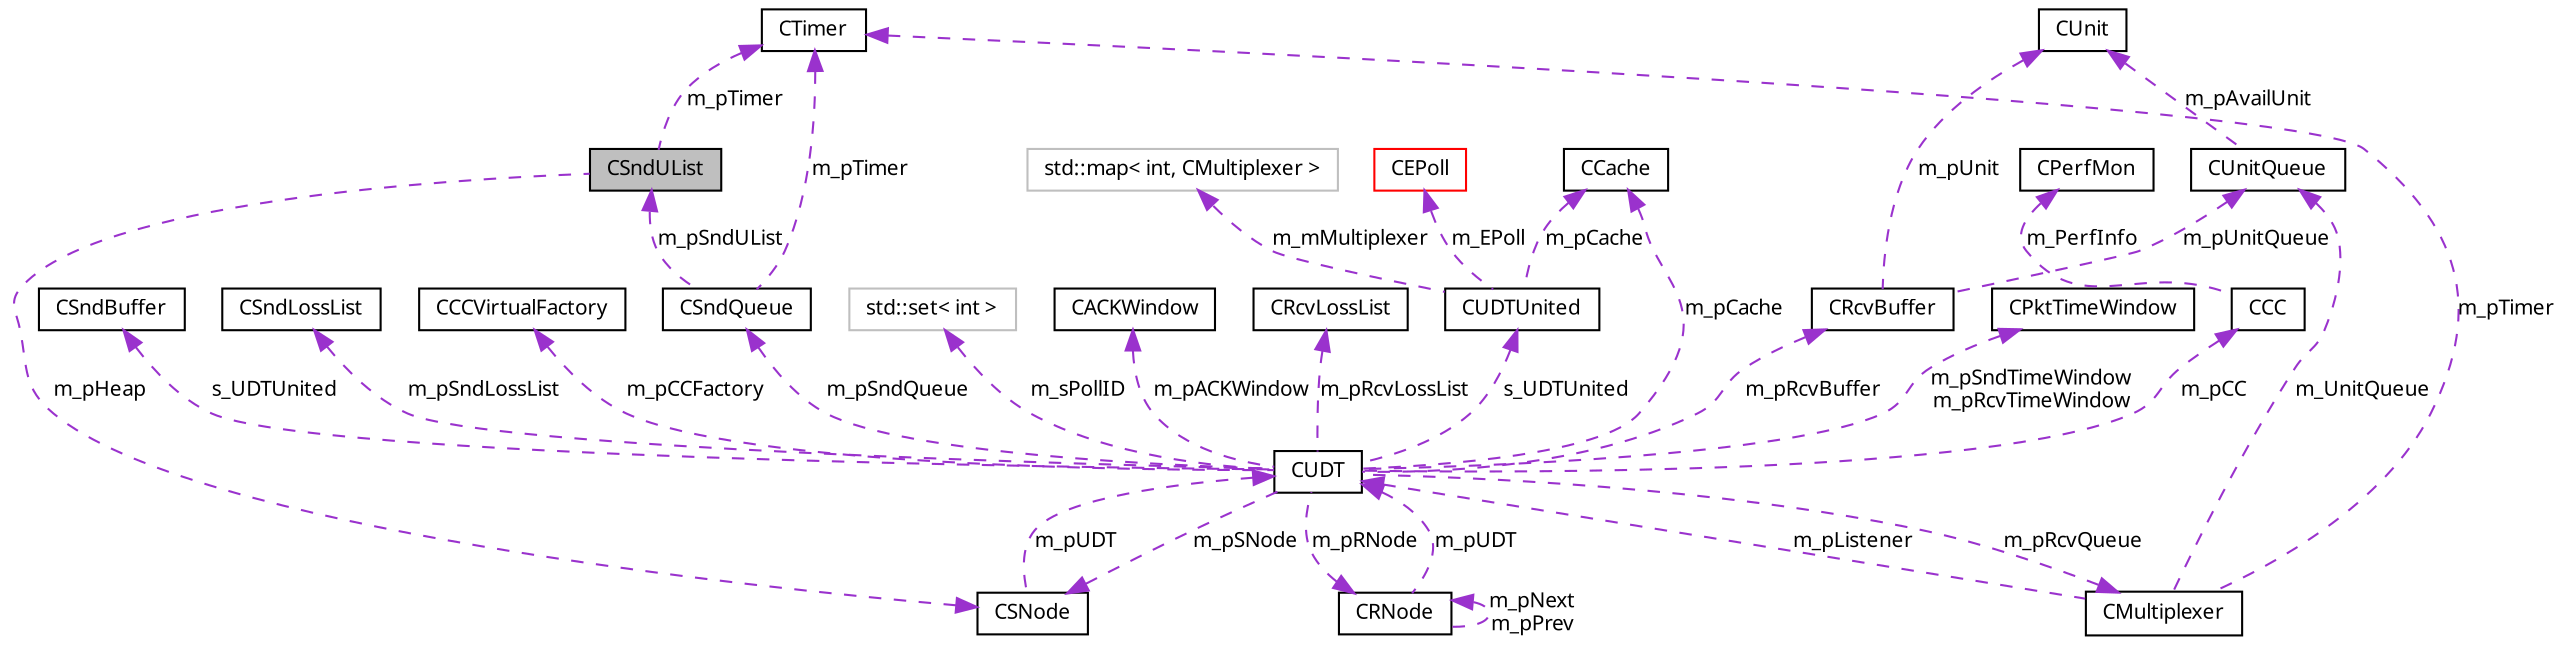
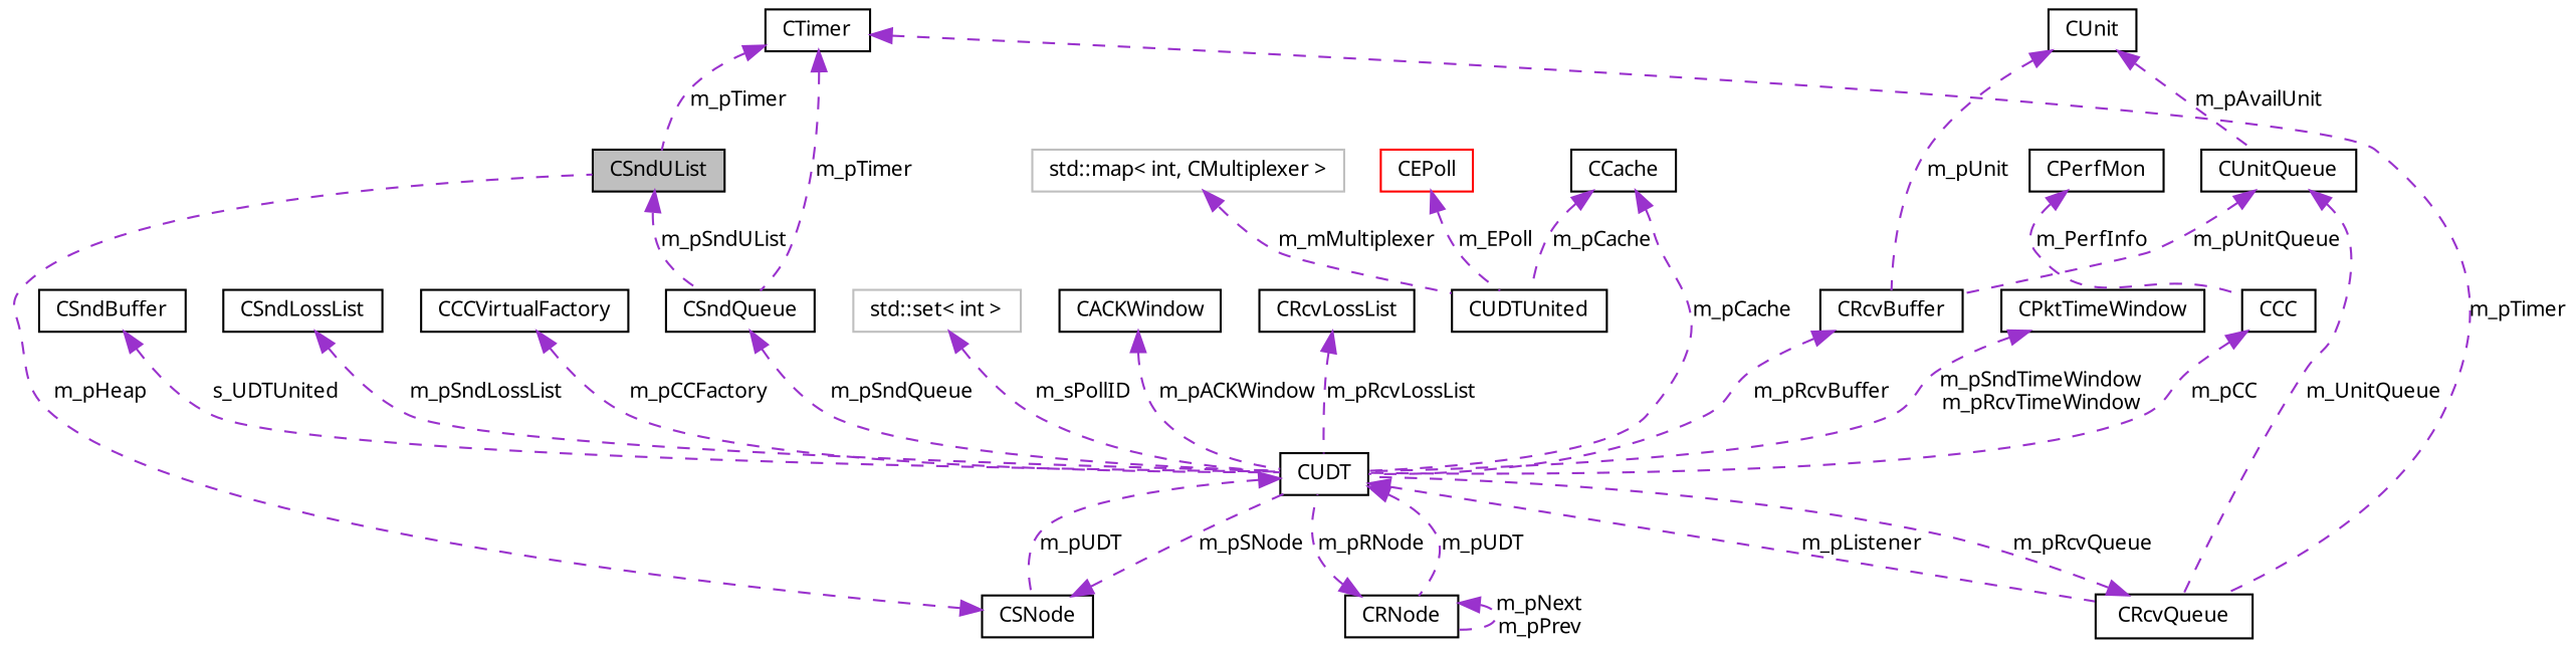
  digraph {
    node [color=black fontname="FreeSans.ttf" fontsize=10 shape=record]
    edge [color=darkorchid3 dir=back fontname="FreeSans.ttf" fontsize=10 labelfontname="FreeSans.ttf" labelfontsize=10 style=dashed]
    n1 [fillcolor=grey75 fontcolor=black height=0.2 label=CSndUList style=filled width=0.4]
    n2 [height=0.2 label=CSndQueue width=0.4]
    n3 [height=0.2 label=CUDT width=0.4]
    n4 [height=0.2 label=CTimer width=0.4]
-   n5 [height=0.2 label=CMultiplexer width=0.4]
+   n5 [height=0.2 label=CRcvQueue width=0.4]
    n6 [height=0.2 label=CSNode width=0.4]
    n7 [height=0.2 label=CRNode width=0.4]
    n8 [color=grey75 height=0.2 label="std::set\< int \>" width=0.4]
    n9 [height=0.2 label=CACKWindow width=0.4]
    n10 [height=0.2 label=CPktTimeWindow width=0.4]
    n11 [height=0.2 label=CSndBuffer width=0.4]
    n12 [height=0.2 label=CSndLossList width=0.4]
    n13 [height=0.2 label=CCCVirtualFactory width=0.4]
    n14 [height=0.2 label=CRcvBuffer width=0.4]
    n15 [height=0.2 label=CUnit width=0.4]
    n16 [height=0.2 label=CUnitQueue width=0.4]
    n17 [height=0.2 label=CUDTUnited width=0.4]
    n18 [color=grey75 height=0.2 label="std::map\< int, CMultiplexer \>" width=0.4]
    n19 [color=red height=0.2 label=CEPoll width=0.4]
    n20 [height=0.2 label=CCache width=0.4]
    n21 [height=0.2 label=CRcvLossList width=0.4]
    n22 [height=0.2 label=CCC width=0.4]
    n23 [height=0.2 label=CPerfMon width=0.4]
    n1 -> n2 [label=m_pSndUList]
    n2 -> n3 [label=m_pSndQueue]
    n3 -> n5 [label=m_pListener]
    n3 -> n6 [label=m_pUDT]
    n3 -> n7 [label=m_pUDT]
    n4 -> n1 [label=m_pTimer]
    n4 -> n2 [label=m_pTimer]
    n4 -> n5 [label=m_pTimer]
    n5 -> n3 [label=m_pRcvQueue]
    n6 -> n1 [label=m_pHeap]
    n6 -> n3 [label=m_pSNode]
    n7 -> n3 [label=m_pRNode]
    n7 -> n7 [label="m_pNext\nm_pPrev"]
    n8 -> n3 [label=m_sPollID]
    n9 -> n3 [label=m_pACKWindow]
    n10 -> n3 [label="m_pSndTimeWindow\nm_pRcvTimeWindow"]
    n11 -> n3 [label=s_UDTUnited]
    n12 -> n3 [label=m_pSndLossList]
    n13 -> n3 [label=m_pCCFactory]
    n14 -> n3 [label=m_pRcvBuffer]
    n15 -> n14 [label=m_pUnit]
    n15 -> n16 [label=m_pAvailUnit]
    n16 -> n5 [label=m_UnitQueue]
    n16 -> n14 [label=m_pUnitQueue]
-   n17 -> n3 [label=s_UDTUnited]
    n18 -> n17 [label=m_mMultiplexer]
    n19 -> n17 [label=m_EPoll]
    n20 -> n3 [label=m_pCache]
    n20 -> n17 [label=m_pCache]
    n21 -> n3 [label=m_pRcvLossList]
    n22 -> n3 [label=m_pCC]
    n23 -> n22 [label=m_PerfInfo]
  }
